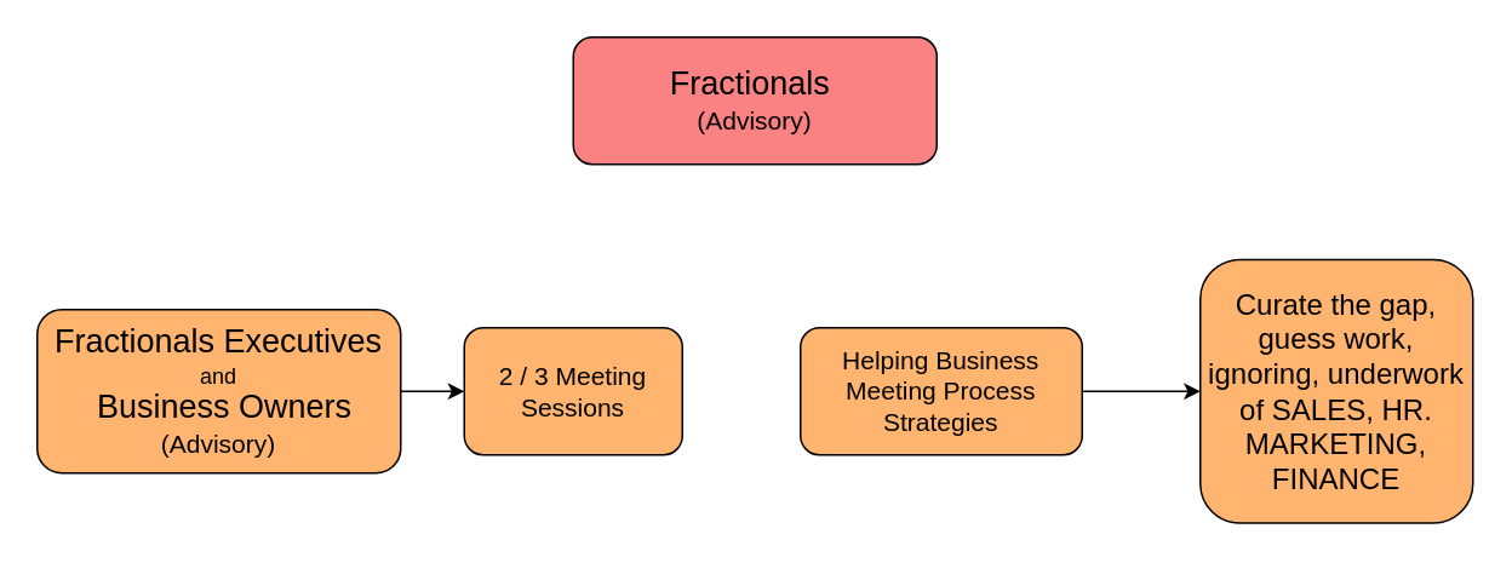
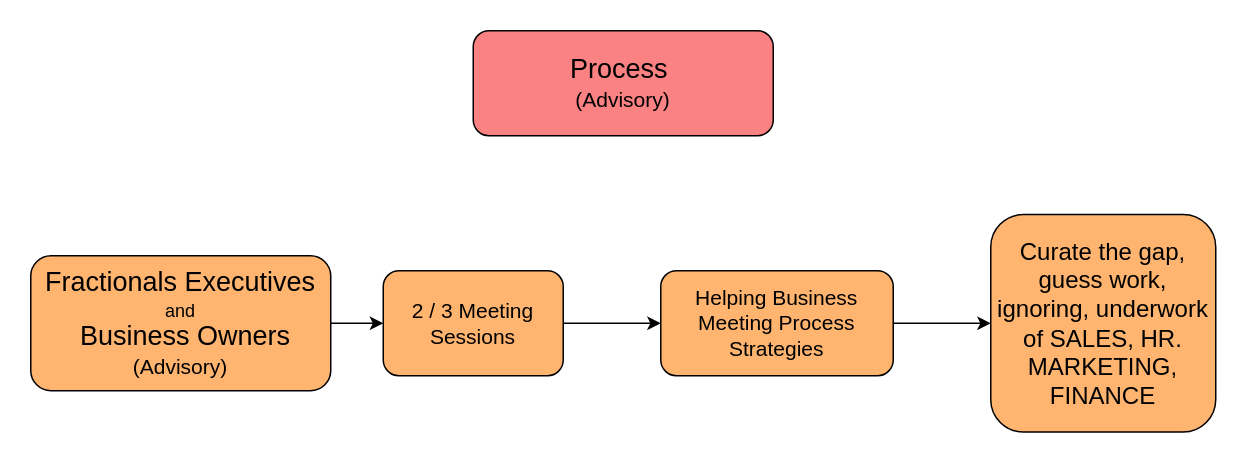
  <mxCell id="0" />
  <mxCell id="1" parent="0" />
  <mxCell id="2" style="edgeStyle=orthogonalEdgeStyle;rounded=0;orthogonalLoop=1;jettySize=auto;html=1;" edge="1" parent="1" source="3" target="5"><mxGeometry relative="1" as="geometry" /></mxCell>
  <mxCell id="3" value="&lt;font style=&quot;&quot;&gt;&lt;span style=&quot;font-size: 18px;&quot;&gt;Fractionals Executives&lt;br&gt;&lt;/span&gt;and&lt;br&gt;&amp;nbsp;&amp;nbsp;&lt;font style=&quot;font-size: 18px;&quot;&gt;Business Owners&lt;/font&gt;&lt;br&gt;&lt;font style=&quot;font-size: 14px;&quot;&gt;(Advisory)&lt;/font&gt;&lt;br&gt;&lt;/font&gt;" style="rounded=1;whiteSpace=wrap;html=1;fillColor=#FFB570;" vertex="1" parent="1"><mxGeometry x="20" y="170" width="200" height="90" as="geometry" /></mxCell>
+ <mxCell id="4" style="edgeStyle=orthogonalEdgeStyle;rounded=0;orthogonalLoop=1;jettySize=auto;html=1;entryX=0;entryY=0.5;entryDx=0;entryDy=0;" edge="1" parent="1" source="5" target="8"><mxGeometry relative="1" as="geometry" /></mxCell>
  <mxCell id="5" value="&lt;font style=&quot;font-size: 14px;&quot;&gt;2 / 3 Meeting Sessions&lt;/font&gt;" style="rounded=1;whiteSpace=wrap;html=1;fillColor=#FFB570;" vertex="1" parent="1"><mxGeometry x="255" y="180" width="120" height="70" as="geometry" /></mxCell>
- <mxCell id="6" value="&lt;font style=&quot;&quot;&gt;&lt;span style=&quot;font-size: 18px;&quot;&gt;Fractionals&amp;nbsp;&lt;/span&gt;&lt;br&gt;&lt;font style=&quot;font-size: 14px;&quot;&gt;(Advisory)&lt;/font&gt;&lt;br&gt;&lt;/font&gt;" style="rounded=1;whiteSpace=wrap;html=1;fillColor=#FA8282;" vertex="1" parent="1"><mxGeometry x="315" y="20" width="200" height="70" as="geometry" /></mxCell>
+ <mxCell id="6" value="&lt;font style=&quot;&quot;&gt;&lt;span style=&quot;font-size: 18px;&quot;&gt;Process&amp;nbsp;&lt;/span&gt;&lt;br&gt;&lt;font style=&quot;font-size: 14px;&quot;&gt;(Advisory)&lt;/font&gt;&lt;br&gt;&lt;/font&gt;" style="rounded=1;whiteSpace=wrap;html=1;fillColor=#FA8282;" vertex="1" parent="1"><mxGeometry x="315" y="20" width="200" height="70" as="geometry" /></mxCell>
  <mxCell id="7" style="edgeStyle=orthogonalEdgeStyle;rounded=0;orthogonalLoop=1;jettySize=auto;html=1;entryX=0;entryY=0.5;entryDx=0;entryDy=0;" edge="1" parent="1" source="8" target="9"><mxGeometry relative="1" as="geometry" /></mxCell>
  <mxCell id="8" value="&lt;font style=&quot;font-size: 14px;&quot;&gt;Helping Business Meeting Process Strategies&lt;/font&gt;" style="rounded=1;whiteSpace=wrap;html=1;fillColor=#FFB570;" vertex="1" parent="1"><mxGeometry x="440" y="180" width="155" height="70" as="geometry" /></mxCell>
  <mxCell id="9" value="&lt;font style=&quot;font-size: 16px;&quot;&gt;Curate the gap, guess work, ignoring, underwork of SALES, HR. MARKETING, FINANCE&lt;/font&gt;" style="rounded=1;whiteSpace=wrap;html=1;fillColor=#FFB570;" vertex="1" parent="1"><mxGeometry x="660" y="142.5" width="150" height="145" as="geometry" /></mxCell>
